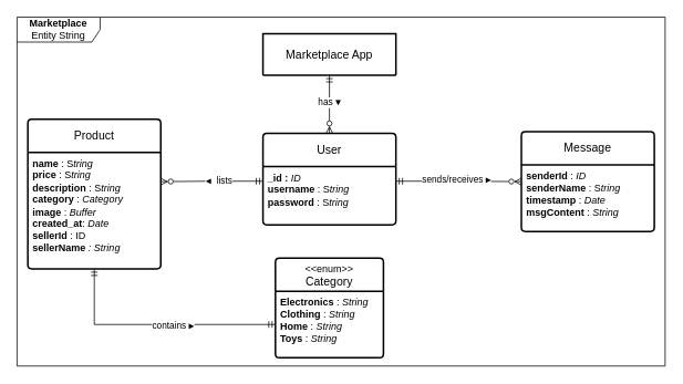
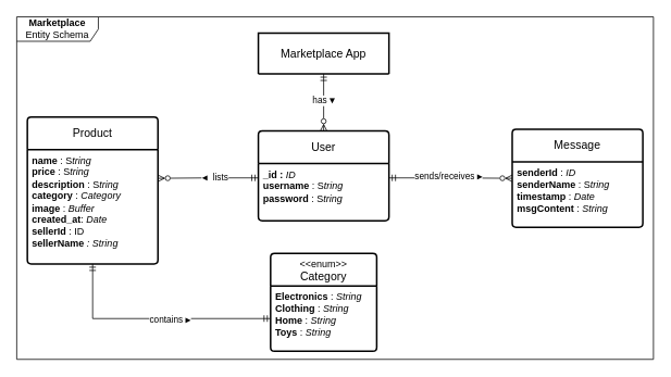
  <mxCell id="0" />
  <mxCell id="1" parent="0" />
  <mxCell id="2" value="Product" style="swimlane;childLayout=stackLayout;horizontal=1;startSize=40;horizontalStack=0;rounded=1;fontSize=14;fontStyle=0;strokeWidth=2;resizeParent=0;resizeLast=1;shadow=0;dashed=0;align=center;arcSize=4;whiteSpace=wrap;html=1;" vertex="1" parent="1"><mxGeometry x="33" y="143" width="160" height="180" as="geometry" /></mxCell>
  <mxCell id="3" value="&lt;b&gt;name&amp;nbsp;&lt;/b&gt;: S&lt;i&gt;tring&lt;/i&gt;&lt;div&gt;&lt;b&gt;price&amp;nbsp;&lt;/b&gt;: S&lt;i&gt;tring&lt;/i&gt;&lt;/div&gt;&lt;div&gt;&lt;b&gt;description&lt;/b&gt;&amp;nbsp;: S&lt;i&gt;tring&lt;/i&gt;&lt;/div&gt;&lt;div&gt;&lt;b&gt;category&lt;/b&gt; : &lt;i&gt;Category&lt;/i&gt;&lt;/div&gt;&lt;div&gt;&lt;b&gt;image&lt;/b&gt; : &lt;i&gt;Buffer&lt;/i&gt;&lt;/div&gt;&lt;div&gt;&lt;b&gt;created_at&lt;/b&gt;: &lt;i&gt;Date&lt;/i&gt;&lt;/div&gt;&lt;div&gt;&lt;b&gt;sellerId&lt;/b&gt; : ID&lt;/div&gt;&lt;div&gt;&lt;b&gt;sellerName &lt;/b&gt;&lt;i&gt;: String&lt;/i&gt;&lt;/div&gt;" style="align=left;strokeColor=none;fillColor=none;spacingLeft=4;fontSize=12;verticalAlign=top;resizable=0;rotatable=0;part=1;html=1;" vertex="1" parent="2"><mxGeometry y="40" width="160" height="140" as="geometry" /></mxCell>
  <mxCell id="4" value="&lt;div&gt;&lt;font style=&quot;font-size: 12px;&quot;&gt;&amp;lt;&amp;lt;enum&amp;gt;&amp;gt;&lt;/font&gt;&lt;/div&gt;Category" style="swimlane;childLayout=stackLayout;horizontal=1;startSize=40;horizontalStack=0;rounded=1;fontSize=14;fontStyle=0;strokeWidth=2;resizeParent=0;resizeLast=1;shadow=0;dashed=0;align=center;arcSize=4;whiteSpace=wrap;html=1;" vertex="1" parent="1"><mxGeometry x="331" y="310" width="130" height="120" as="geometry" /></mxCell>
  <mxCell id="5" value="&lt;b&gt;Electronics&lt;/b&gt; : &lt;i&gt;String&lt;/i&gt;&lt;div&gt;&lt;b&gt;Clothing&lt;/b&gt; : &lt;i&gt;String&lt;/i&gt;&lt;/div&gt;&lt;div&gt;&lt;b&gt;Home&lt;/b&gt; : &lt;i&gt;String&lt;/i&gt;&lt;/div&gt;&lt;div&gt;&lt;b&gt;Toys&lt;/b&gt; : &lt;i&gt;String&lt;/i&gt;&lt;/div&gt;" style="align=left;strokeColor=none;fillColor=none;spacingLeft=4;fontSize=12;verticalAlign=top;resizable=0;rotatable=0;part=1;html=1;" vertex="1" parent="4"><mxGeometry y="40" width="130" height="80" as="geometry" /></mxCell>
  <mxCell id="6" value="User" style="swimlane;childLayout=stackLayout;horizontal=1;startSize=40;horizontalStack=0;rounded=1;fontSize=14;fontStyle=0;strokeWidth=2;resizeParent=0;resizeLast=1;shadow=0;dashed=0;align=center;arcSize=4;whiteSpace=wrap;html=1;" vertex="1" parent="1"><mxGeometry x="316" y="160" width="160" height="110" as="geometry" /></mxCell>
  <mxCell id="7" value="&lt;div&gt;&lt;b&gt;_id : &lt;/b&gt;&lt;i&gt;ID&lt;/i&gt;&lt;/div&gt;&lt;b&gt;username&amp;nbsp;&lt;/b&gt;: S&lt;i&gt;tring&lt;/i&gt;&lt;div&gt;&lt;b&gt;password&amp;nbsp;&lt;/b&gt;: S&lt;i&gt;tring&lt;/i&gt;&lt;/div&gt;&lt;div&gt;&lt;br&gt;&lt;/div&gt;" style="align=left;strokeColor=none;fillColor=none;spacingLeft=4;fontSize=12;verticalAlign=top;resizable=0;rotatable=0;part=1;html=1;" vertex="1" parent="6"><mxGeometry y="40" width="160" height="70" as="geometry" /></mxCell>
  <mxCell id="8" value="Message" style="swimlane;childLayout=stackLayout;horizontal=1;startSize=40;horizontalStack=0;rounded=1;fontSize=14;fontStyle=0;strokeWidth=2;resizeParent=0;resizeLast=1;shadow=0;dashed=0;align=center;arcSize=4;whiteSpace=wrap;html=1;" vertex="1" parent="1"><mxGeometry x="627" y="158" width="160" height="120" as="geometry" /></mxCell>
  <mxCell id="9" value="&lt;b&gt;senderId&amp;nbsp;&lt;/b&gt;: &lt;i&gt;ID&lt;/i&gt;&lt;div&gt;&lt;b&gt;senderName&lt;/b&gt;&amp;nbsp;: S&lt;i&gt;tring&lt;/i&gt;&lt;i&gt;&lt;br&gt;&lt;/i&gt;&lt;div&gt;&lt;b&gt;timestamp&amp;nbsp;&lt;/b&gt;: &lt;i&gt;Date&lt;/i&gt;&lt;/div&gt;&lt;div&gt;&lt;b&gt;msgContent&lt;/b&gt; : &lt;i&gt;String&lt;br&gt;&lt;/i&gt;&lt;/div&gt;&lt;/div&gt;" style="align=left;strokeColor=none;fillColor=none;spacingLeft=4;fontSize=12;verticalAlign=top;resizable=0;rotatable=0;part=1;html=1;" vertex="1" parent="8"><mxGeometry y="40" width="160" height="80" as="geometry" /></mxCell>
  <mxCell id="10" style="edgeStyle=orthogonalEdgeStyle;rounded=0;orthogonalLoop=1;jettySize=auto;html=1;exitX=0.5;exitY=1;exitDx=0;exitDy=0;entryX=0.5;entryY=0;entryDx=0;entryDy=0;endArrow=ERzeroToMany;endFill=0;startArrow=ERmandOne;startFill=0;" edge="1" parent="1" source="12" target="6"><mxGeometry relative="1" as="geometry" /></mxCell>
  <mxCell id="11" value="has&amp;nbsp;&lt;code class=&quot;CNt3dNh9LHoy3oN1GFNL wZ4JdaHxSAhGy1HoNVja _dJ357tkKXSh_Sup5xdW&quot;&gt;▼&lt;/code&gt;" style="edgeLabel;html=1;align=center;verticalAlign=middle;resizable=0;points=[];" vertex="1" connectable="0" parent="10"><mxGeometry x="-0.076" y="-1" relative="1" as="geometry"><mxPoint as="offset" /></mxGeometry></mxCell>
  <mxCell id="12" value="Marketplace App" style="swimlane;childLayout=stackLayout;horizontal=1;startSize=80;horizontalStack=0;rounded=1;fontSize=14;fontStyle=0;strokeWidth=2;resizeParent=0;resizeLast=1;shadow=0;dashed=0;align=center;arcSize=4;whiteSpace=wrap;html=1;" vertex="1" parent="1"><mxGeometry x="316" y="40" width="160" height="50" as="geometry" /></mxCell>
  <mxCell id="13" style="edgeStyle=orthogonalEdgeStyle;rounded=0;orthogonalLoop=1;jettySize=auto;html=1;exitX=0;exitY=0.25;exitDx=0;exitDy=0;entryX=1;entryY=0.25;entryDx=0;entryDy=0;endArrow=ERzeroToMany;endFill=0;startArrow=ERmandOne;startFill=0;" edge="1" parent="1" source="7" target="3"><mxGeometry relative="1" as="geometry" /></mxCell>
  <mxCell id="14" value="&lt;code class=&quot;CNt3dNh9LHoy3oN1GFNL wZ4JdaHxSAhGy1HoNVja _dJ357tkKXSh_Sup5xdW&quot;&gt;◀&amp;nbsp;&lt;/code&gt;lists" style="edgeLabel;html=1;align=center;verticalAlign=middle;resizable=0;points=[];" vertex="1" connectable="0" parent="13"><mxGeometry x="-0.127" y="-1" relative="1" as="geometry"><mxPoint as="offset" /></mxGeometry></mxCell>
  <mxCell id="15" style="edgeStyle=orthogonalEdgeStyle;rounded=0;orthogonalLoop=1;jettySize=auto;html=1;exitX=1;exitY=0.25;exitDx=0;exitDy=0;entryX=0;entryY=0.25;entryDx=0;entryDy=0;endArrow=ERzeroToMany;endFill=0;startArrow=ERmandOne;startFill=0;" edge="1" parent="1" source="7" target="9"><mxGeometry relative="1" as="geometry" /></mxCell>
  <mxCell id="16" value="sends/receives&amp;nbsp;&lt;code class=&quot;CNt3dNh9LHoy3oN1GFNL wZ4JdaHxSAhGy1HoNVja _dJ357tkKXSh_Sup5xdW&quot;&gt;▶&lt;/code&gt;" style="edgeLabel;html=1;align=center;verticalAlign=middle;resizable=0;points=[];" vertex="1" connectable="0" parent="15"><mxGeometry x="-0.012" y="-2" relative="1" as="geometry"><mxPoint x="-3" y="-4" as="offset" /></mxGeometry></mxCell>
  <mxCell id="17" style="edgeStyle=orthogonalEdgeStyle;rounded=0;orthogonalLoop=1;jettySize=auto;html=1;exitX=0.5;exitY=1;exitDx=0;exitDy=0;entryX=0;entryY=0.5;entryDx=0;entryDy=0;endArrow=ERmandOne;endFill=0;startArrow=ERmandOne;startFill=0;" edge="1" parent="1" source="3" target="5"><mxGeometry relative="1" as="geometry" /></mxCell>
  <mxCell id="18" value="contains&amp;nbsp;&lt;code class=&quot;CNt3dNh9LHoy3oN1GFNL wZ4JdaHxSAhGy1HoNVja _dJ357tkKXSh_Sup5xdW&quot;&gt;▶&lt;/code&gt;" style="edgeLabel;html=1;align=center;verticalAlign=middle;resizable=0;points=[];" vertex="1" connectable="0" parent="17"><mxGeometry x="-0.159" y="-1" relative="1" as="geometry"><mxPoint x="41" as="offset" /></mxGeometry></mxCell>
- <mxCell id="19" value="&lt;b&gt;Marketplace&lt;/b&gt; Entity String" style="shape=umlFrame;whiteSpace=wrap;html=1;pointerEvents=0;width=100;height=30;" vertex="1" parent="1"><mxGeometry x="20" y="20" width="780" height="420" as="geometry" /></mxCell>
+ <mxCell id="19" value="&lt;b&gt;Marketplace&lt;/b&gt; Entity Schema" style="shape=umlFrame;whiteSpace=wrap;html=1;pointerEvents=0;width=100;height=30;" vertex="1" parent="1"><mxGeometry x="20" y="20" width="780" height="420" as="geometry" /></mxCell>
